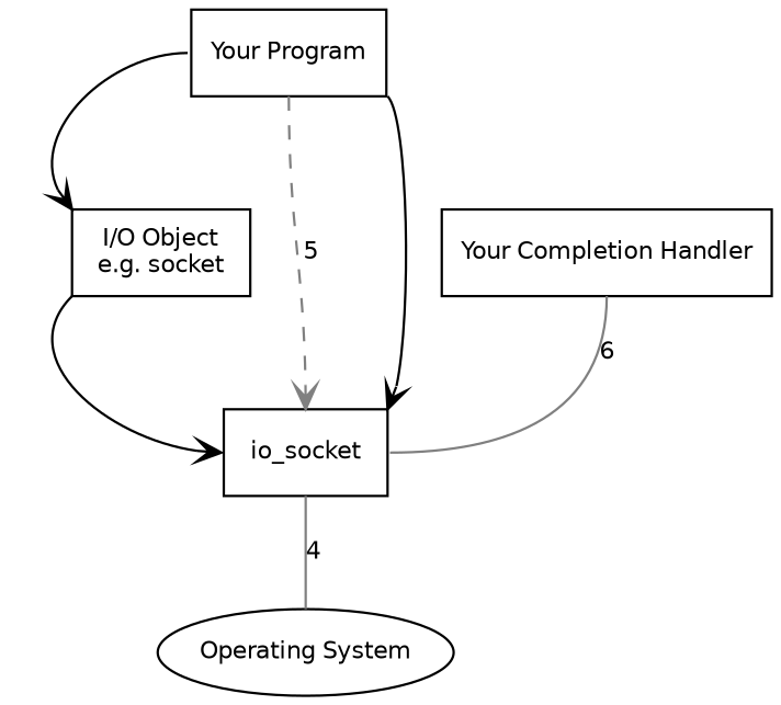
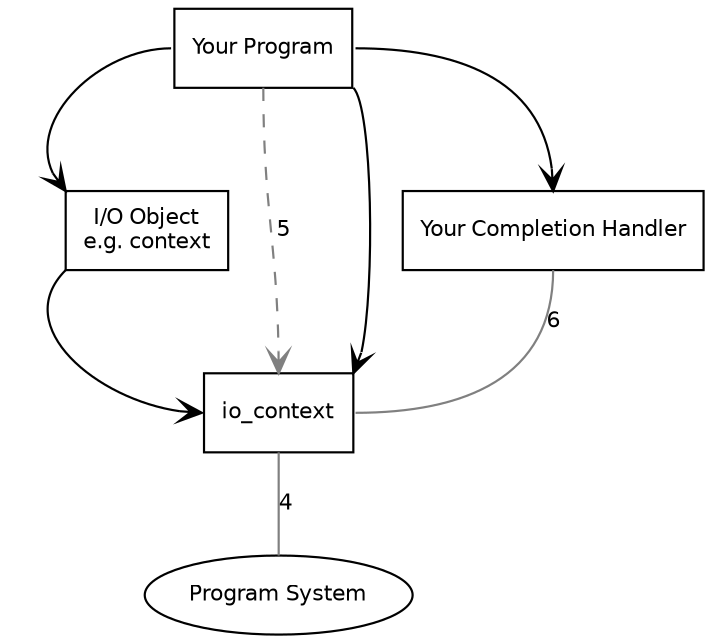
  digraph {
    nodesep=0.2
    node [fontname=Helvetica fontsize=10 shape=box]
    edge [arrowhead=open fontname=Helvetica fontsize=10 headport=n labelfontname=Helvetica labelfontsize=10 tailport=s]
-   n1 [label=io_socket]
-   n2 [label="I/O Object\ne.g. socket"]
+   n1 [label=io_context]
+   n2 [label="I/O Object\ne.g. context"]
    n3 [label="Your Program"]
    n4 [label="Your Completion Handler"]
-   n5 [label="Operating System" shape=ellipse]
+   n5 [label="Program System" shape=ellipse]
    subgraph sub_1 {
      n1
      n2
      n3
      n4
    }
    subgraph sub_2 {
      n3
      subgraph sub_3 {
        n1
        n4
        n5
      }
    }
    subgraph sub_4 {
      n1
      n2
      n3
    }
    n1 -> n5 [arrowhead=none arrowtail=open color="#808080" label=4 style=solid]
    n2 -> n1 [headport=nw label=2 style=invis]
    n2 -> n1 [headport=w tailport=sw]
    n3 -> n1 [arrowtail=diamond headport=ne tailport=se]
    n3 -> n1 [color="#808080" label=5 style=dashed]
    n3 -> n2 [arrowtail=diamond headport=nw tailport=w]
    n3 -> n2 [label=1 style=invis tailport=sw]
+   n3 -> n4 [arrowtail=diamond tailport=e]
    n4 -> n1 [arrowhead=none arrowtail=open color="#808080" headport=e label=6 style=solid]
  }
